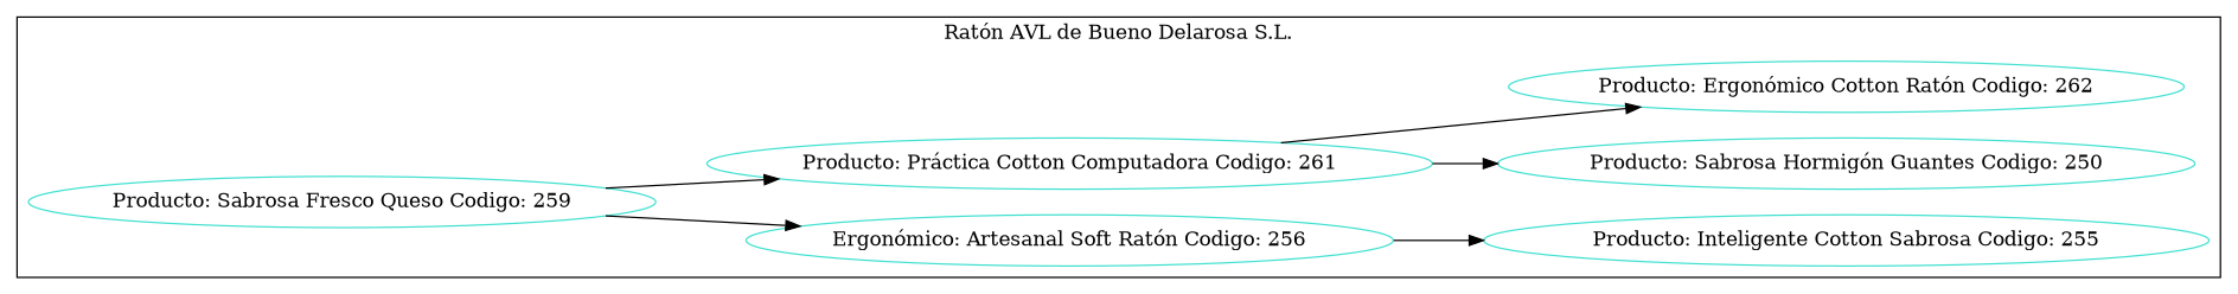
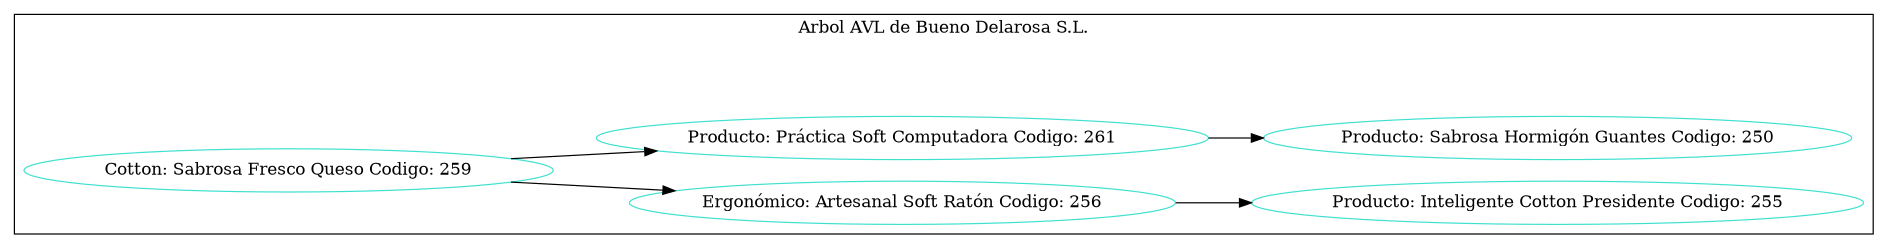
  digraph {
    rankdir=LR
    node [color=turquoise]
-   n1 [label="Producto: Sabrosa Fresco Queso Codigo: 259"]
+   n1 [label="Cotton: Sabrosa Fresco Queso Codigo: 259"]
    n2 [label="Ergonómico: Artesanal Soft Ratón Codigo: 256"]
-   n3 [label="Producto: Práctica Cotton Computadora Codigo: 261"]
-   n4 [label="Producto: Inteligente Cotton Sabrosa Codigo: 255"]
+   n3 [label="Producto: Práctica Soft Computadora Codigo: 261"]
+   n4 [label="Producto: Inteligente Cotton Presidente Codigo: 255"]
    n5 [label="Producto: Sabrosa Hormigón Guantes Codigo: 250"]
-   n6 [label="Producto: Ergonómico Cotton Ratón Codigo: 262"]
    subgraph cluster_1 {
      color=black
-     label="Ratón AVL de Bueno Delarosa S.L."
+     label="Arbol AVL de Bueno Delarosa S.L."
      n1
      n2
      n3
      n4
      n5
-     n6
    }
    n1 -> n2
    n1 -> n3
    n2 -> n4
    n3 -> n5
-   n3 -> n6
  }
